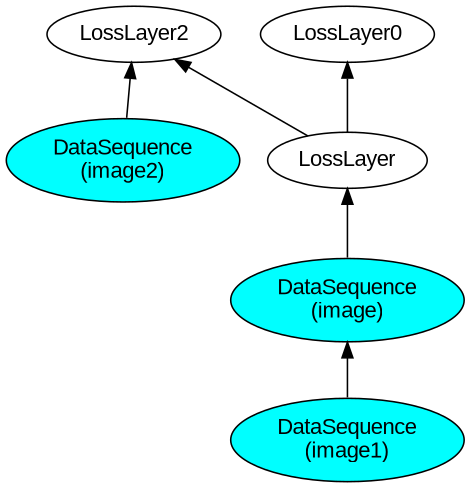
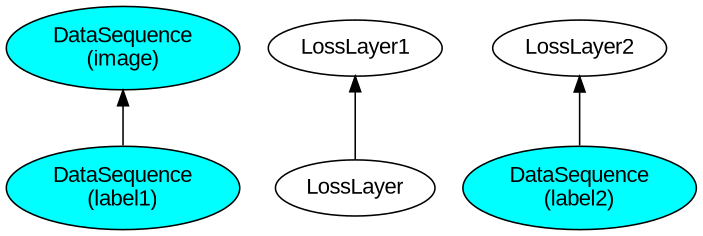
  digraph {
    fontname="Liberation Sans"
    rankdir=BT
    node [fontname="Liberation Sans"]
    edge [fontname="Liberation Sans"]
    n1 [fillcolor="#00FFFF" label="DataSequence\n(image)" style=filled]
    n2 [label=LossLayer]
-   LossLayer1 [label=LossLayer0]
+   LossLayer1
    LossLayer2
-   n5 [fillcolor="#00FFFF" label="DataSequence\n(image1)" style=filled]
-   n6 [fillcolor="#00FFFF" label="DataSequence\n(image2)" style=filled]
-   n1 -> n2
+   n5 [fillcolor="#00FFFF" label="DataSequence\n(label1)" style=filled]
+   n6 [fillcolor="#00FFFF" label="DataSequence\n(label2)" style=filled]
    n2 -> LossLayer1
-   n2 -> LossLayer2
    n5 -> n1
    n6 -> LossLayer2
  }
